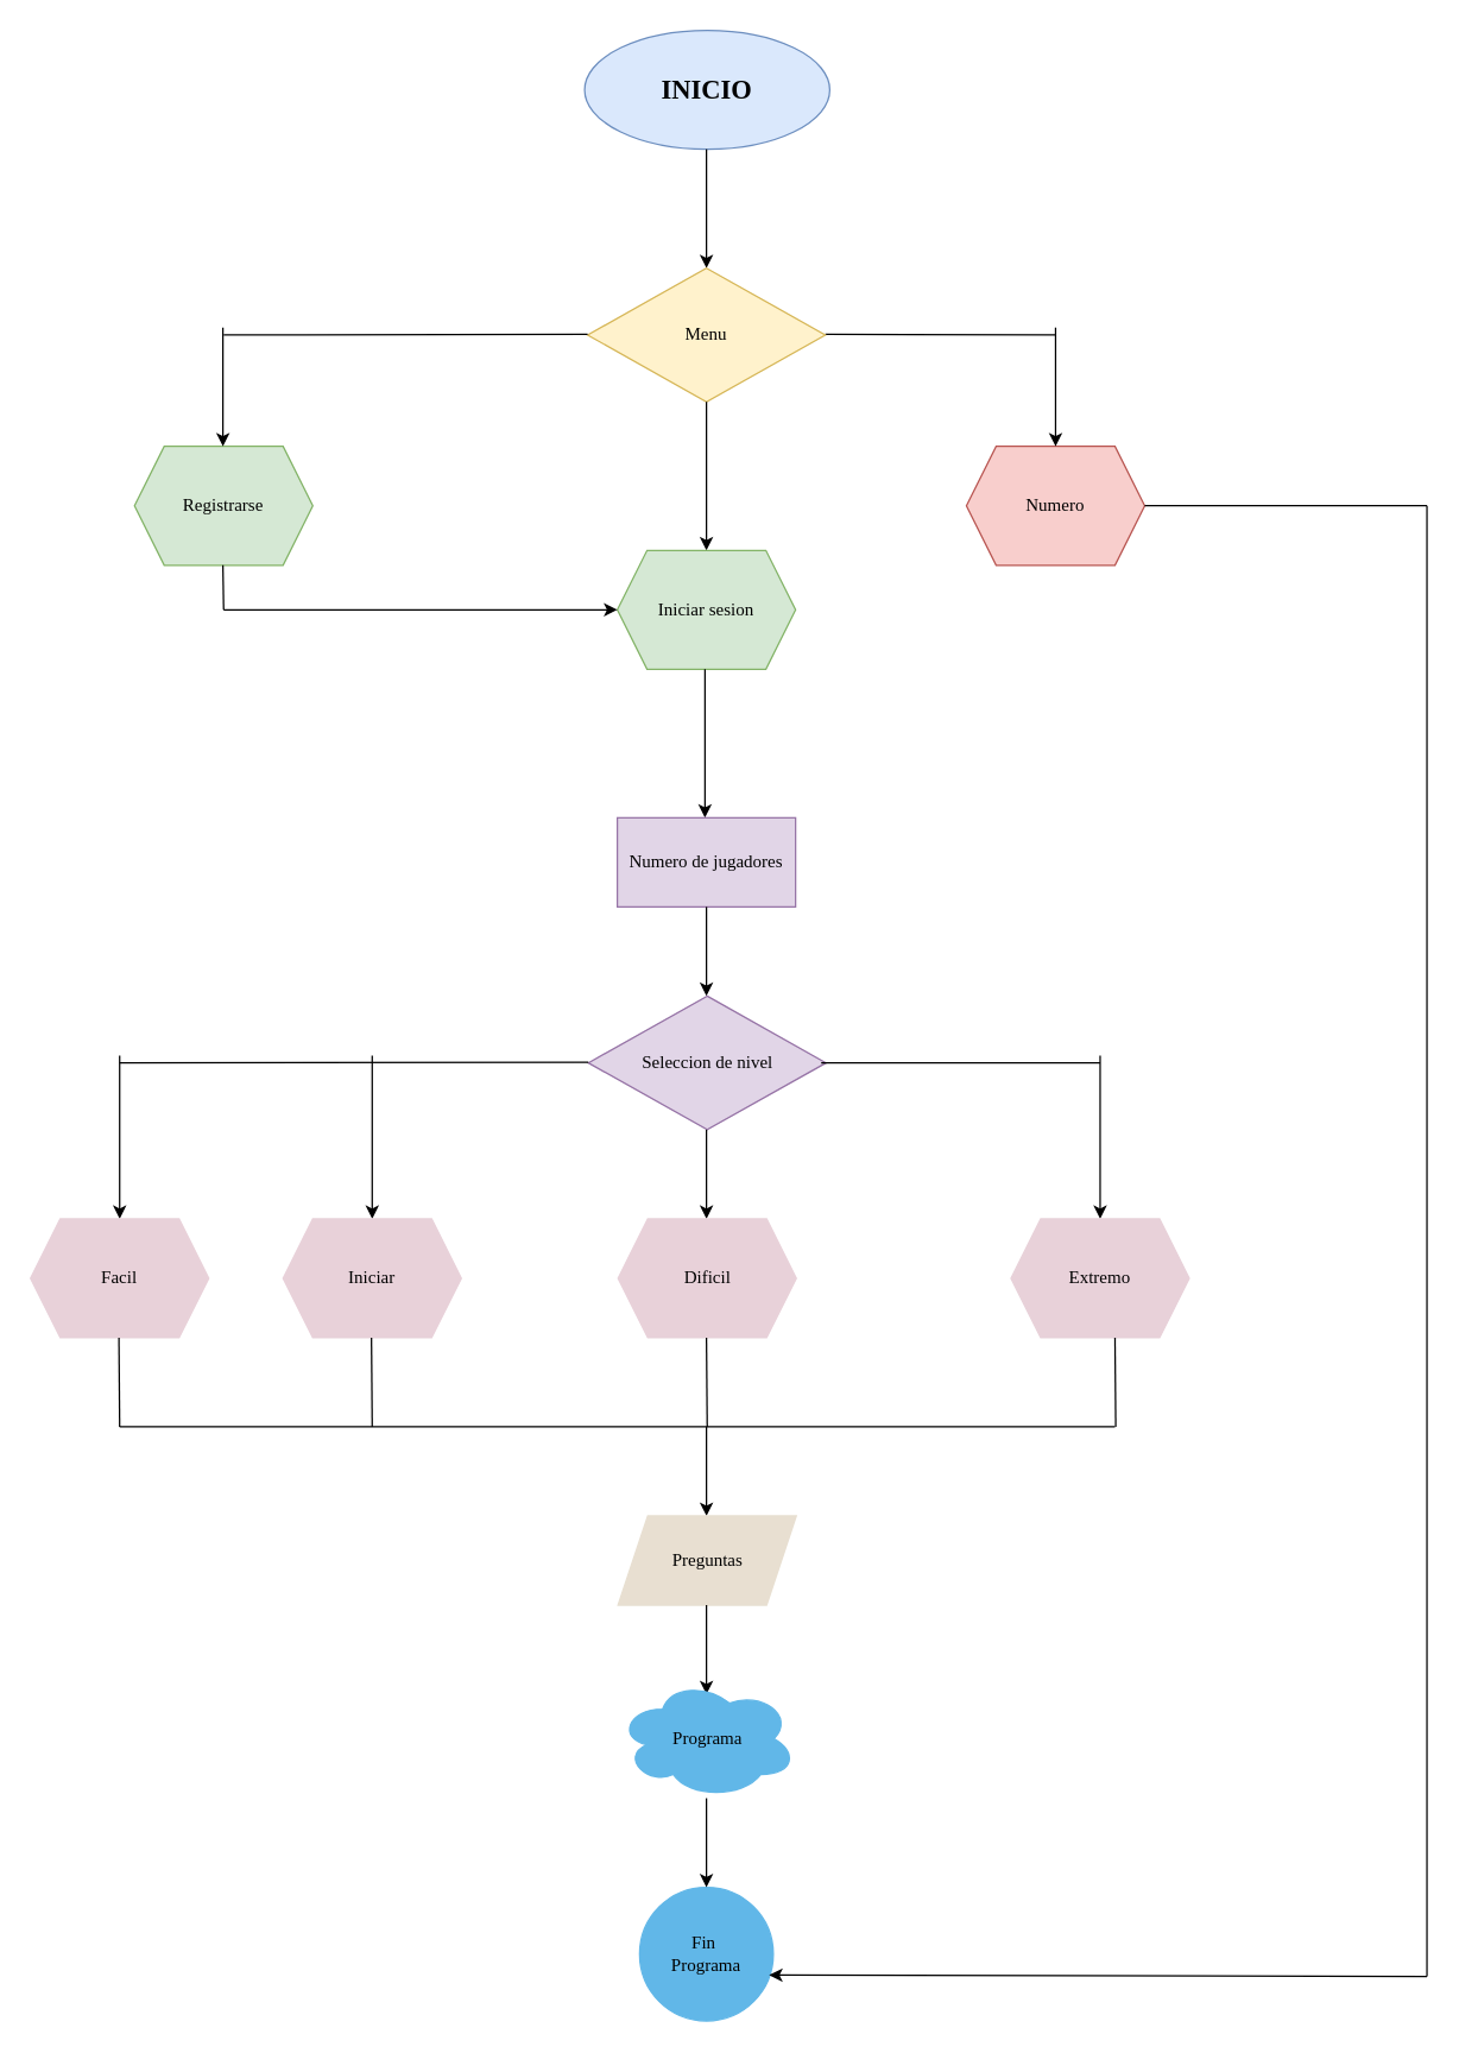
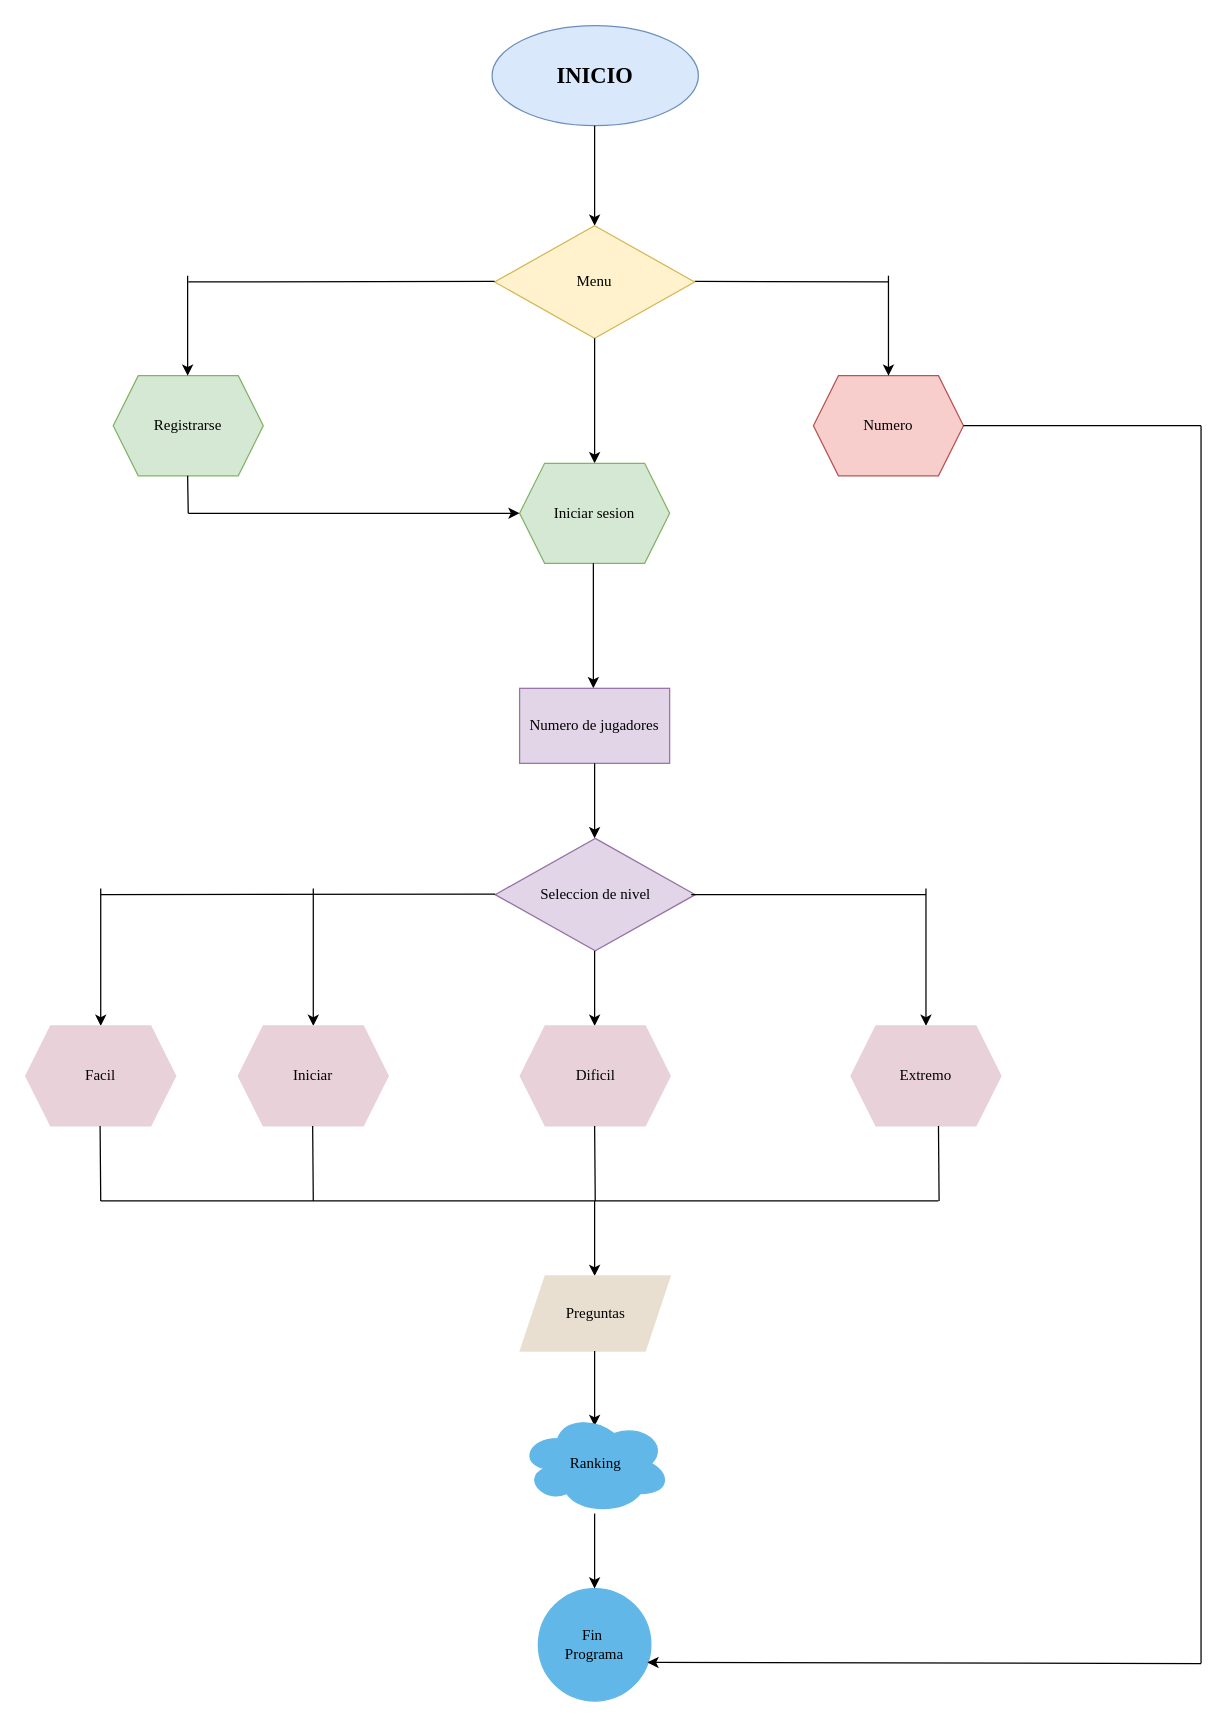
  <mxCell id="0" />
  <mxCell id="1" parent="0" />
  <mxCell id="2" value="&lt;h2&gt;&lt;font face=&quot;Times New Roman&quot;&gt;INICIO&lt;/font&gt;&lt;/h2&gt;" style="ellipse;whiteSpace=wrap;html=1;fillColor=#dae8fc;strokeColor=#6c8ebf;" vertex="1" parent="1"><mxGeometry x="393" y="20" width="165" height="80" as="geometry" /></mxCell>
  <mxCell id="3" value="" style="endArrow=classic;html=1;rounded=0;fontFamily=Times New Roman;" edge="1" parent="1"><mxGeometry width="50" height="50" relative="1" as="geometry"><mxPoint x="475" y="100" as="sourcePoint" /><mxPoint x="475" y="180" as="targetPoint" /><Array as="points" /></mxGeometry></mxCell>
  <mxCell id="4" value="" style="endArrow=none;html=1;rounded=0;fontFamily=Times New Roman;" edge="1" parent="1"><mxGeometry width="50" height="50" relative="1" as="geometry"><mxPoint x="555" y="224.5" as="sourcePoint" /><mxPoint x="710" y="225" as="targetPoint" /></mxGeometry></mxCell>
  <mxCell id="5" value="" style="endArrow=none;html=1;rounded=0;fontFamily=Times New Roman;startArrow=none;" edge="1" parent="1" source="6"><mxGeometry width="50" height="50" relative="1" as="geometry"><mxPoint x="400" y="290" as="sourcePoint" /><mxPoint x="500" y="210" as="targetPoint" /></mxGeometry></mxCell>
  <mxCell id="6" value="Menu" style="rhombus;whiteSpace=wrap;html=1;fontFamily=Times New Roman;fillColor=#fff2cc;strokeColor=#d6b656;" vertex="1" parent="1"><mxGeometry x="395" y="180" width="160" height="90" as="geometry" /></mxCell>
  <mxCell id="7" value="" style="endArrow=none;html=1;rounded=0;fontFamily=Times New Roman;" edge="1" parent="1"><mxGeometry width="50" height="50" relative="1" as="geometry"><mxPoint x="150" y="225" as="sourcePoint" /><mxPoint x="395" y="224.5" as="targetPoint" /></mxGeometry></mxCell>
  <mxCell id="8" value="" style="endArrow=classic;html=1;rounded=0;fontFamily=Times New Roman;entryX=0.5;entryY=0;entryDx=0;entryDy=0;" edge="1" parent="1" target="9"><mxGeometry width="50" height="50" relative="1" as="geometry"><mxPoint x="475" y="270" as="sourcePoint" /><mxPoint x="475" y="350" as="targetPoint" /><Array as="points" /></mxGeometry></mxCell>
  <mxCell id="9" value="Iniciar sesion" style="shape=hexagon;perimeter=hexagonPerimeter2;whiteSpace=wrap;html=1;fixedSize=1;fontFamily=Times New Roman;fillColor=#d5e8d4;strokeColor=#82b366;" vertex="1" parent="1"><mxGeometry x="415" y="370" width="120" height="80" as="geometry" /></mxCell>
  <mxCell id="10" value="Registrarse" style="shape=hexagon;perimeter=hexagonPerimeter2;whiteSpace=wrap;html=1;fixedSize=1;fontFamily=Times New Roman;fillColor=#d5e8d4;strokeColor=#82b366;" vertex="1" parent="1"><mxGeometry x="90" y="300" width="120" height="80" as="geometry" /></mxCell>
  <mxCell id="11" value="Numero" style="shape=hexagon;perimeter=hexagonPerimeter2;whiteSpace=wrap;html=1;fixedSize=1;fontFamily=Times New Roman;fillColor=#f8cecc;strokeColor=#b85450;" vertex="1" parent="1"><mxGeometry x="650" y="300" width="120" height="80" as="geometry" /></mxCell>
  <mxCell id="12" value="" style="endArrow=classic;html=1;rounded=0;fontFamily=Times New Roman;entryX=0.5;entryY=0;entryDx=0;entryDy=0;" edge="1" parent="1" target="11"><mxGeometry width="50" height="50" relative="1" as="geometry"><mxPoint x="710" y="220" as="sourcePoint" /><mxPoint x="710" y="290" as="targetPoint" /></mxGeometry></mxCell>
  <mxCell id="13" value="" style="endArrow=classic;html=1;rounded=0;fontFamily=Times New Roman;entryX=0.5;entryY=0;entryDx=0;entryDy=0;" edge="1" parent="1"><mxGeometry width="50" height="50" relative="1" as="geometry"><mxPoint x="149.5" y="220" as="sourcePoint" /><mxPoint x="149.5" y="300" as="targetPoint" /><Array as="points"><mxPoint x="149.5" y="260" /></Array></mxGeometry></mxCell>
  <mxCell id="14" value="" style="endArrow=classic;html=1;rounded=0;fontFamily=Times New Roman;entryX=0;entryY=0.5;entryDx=0;entryDy=0;" edge="1" parent="1" target="9"><mxGeometry width="50" height="50" relative="1" as="geometry"><mxPoint x="150" y="410" as="sourcePoint" /><mxPoint x="380" y="410" as="targetPoint" /><Array as="points" /></mxGeometry></mxCell>
  <mxCell id="15" value="" style="endArrow=none;html=1;rounded=0;fontFamily=Times New Roman;" edge="1" parent="1"><mxGeometry width="50" height="50" relative="1" as="geometry"><mxPoint x="150" y="410" as="sourcePoint" /><mxPoint x="149.5" y="380" as="targetPoint" /><Array as="points"><mxPoint x="149.5" y="410" /></Array></mxGeometry></mxCell>
  <mxCell id="16" value="" style="endArrow=classic;html=1;rounded=0;fontFamily=Times New Roman;entryX=0.5;entryY=0;entryDx=0;entryDy=0;" edge="1" parent="1"><mxGeometry width="50" height="50" relative="1" as="geometry"><mxPoint x="474" y="450" as="sourcePoint" /><mxPoint x="474" y="550" as="targetPoint" /><Array as="points" /></mxGeometry></mxCell>
  <mxCell id="17" value="Numero de jugadores" style="rounded=0;whiteSpace=wrap;html=1;fontFamily=Times New Roman;fillColor=#e1d5e7;strokeColor=#9673a6;" vertex="1" parent="1"><mxGeometry x="415" y="550" width="120" height="60" as="geometry" /></mxCell>
  <mxCell id="18" value="" style="endArrow=classic;html=1;rounded=0;fontFamily=Times New Roman;" edge="1" parent="1"><mxGeometry width="50" height="50" relative="1" as="geometry"><mxPoint x="475" y="610" as="sourcePoint" /><mxPoint x="475" y="670" as="targetPoint" /><Array as="points" /></mxGeometry></mxCell>
  <mxCell id="19" value="Seleccion de nivel" style="rhombus;whiteSpace=wrap;html=1;fontFamily=Times New Roman;fillColor=#e1d5e7;strokeColor=#9673a6;" vertex="1" parent="1"><mxGeometry x="395.5" y="670" width="160" height="90" as="geometry" /></mxCell>
  <mxCell id="20" value="" style="endArrow=none;html=1;rounded=0;fontFamily=Times New Roman;" edge="1" parent="1"><mxGeometry width="50" height="50" relative="1" as="geometry"><mxPoint x="80" y="715" as="sourcePoint" /><mxPoint x="395.5" y="714.5" as="targetPoint" /></mxGeometry></mxCell>
  <mxCell id="21" value="" style="endArrow=classic;html=1;rounded=0;fontFamily=Times New Roman;entryX=0.5;entryY=0;entryDx=0;entryDy=0;" edge="1" parent="1" target="26"><mxGeometry width="50" height="50" relative="1" as="geometry"><mxPoint x="80" y="710" as="sourcePoint" /><mxPoint x="80" y="770" as="targetPoint" /><Array as="points" /></mxGeometry></mxCell>
  <mxCell id="22" value="" style="endArrow=classic;html=1;rounded=0;fontFamily=Times New Roman;entryX=0.5;entryY=0;entryDx=0;entryDy=0;" edge="1" parent="1" target="28"><mxGeometry width="50" height="50" relative="1" as="geometry"><mxPoint x="250" y="710" as="sourcePoint" /><mxPoint x="250" y="770" as="targetPoint" /><Array as="points" /></mxGeometry></mxCell>
  <mxCell id="23" value="" style="endArrow=classic;html=1;rounded=0;fontFamily=Times New Roman;" edge="1" parent="1"><mxGeometry width="50" height="50" relative="1" as="geometry"><mxPoint x="475" y="760" as="sourcePoint" /><mxPoint x="475" y="820" as="targetPoint" /><Array as="points" /></mxGeometry></mxCell>
  <mxCell id="24" value="" style="endArrow=classic;html=1;rounded=0;fontFamily=Times New Roman;entryX=0.5;entryY=0;entryDx=0;entryDy=0;" edge="1" parent="1" target="29"><mxGeometry width="50" height="50" relative="1" as="geometry"><mxPoint x="740" y="710" as="sourcePoint" /><mxPoint x="740" y="780" as="targetPoint" /><Array as="points" /></mxGeometry></mxCell>
  <mxCell id="25" value="" style="endArrow=none;html=1;rounded=0;fontFamily=Times New Roman;" edge="1" parent="1"><mxGeometry width="50" height="50" relative="1" as="geometry"><mxPoint x="552.25" y="715" as="sourcePoint" /><mxPoint x="740" y="715" as="targetPoint" /></mxGeometry></mxCell>
  <mxCell id="26" value="Facil" style="shape=hexagon;perimeter=hexagonPerimeter2;whiteSpace=wrap;html=1;fixedSize=1;fontFamily=Times New Roman;fillColor=#E8D1D9;strokeColor=#E8D1D9;" vertex="1" parent="1"><mxGeometry x="20" y="820" width="120" height="80" as="geometry" /></mxCell>
  <mxCell id="27" value="Dificil" style="shape=hexagon;perimeter=hexagonPerimeter2;whiteSpace=wrap;html=1;fixedSize=1;fontFamily=Times New Roman;fillColor=#E8D1D9;strokeColor=#E8D1D9;" vertex="1" parent="1"><mxGeometry x="415.5" y="820" width="120" height="80" as="geometry" /></mxCell>
  <mxCell id="28" value="Iniciar" style="shape=hexagon;perimeter=hexagonPerimeter2;whiteSpace=wrap;html=1;fixedSize=1;fontFamily=Times New Roman;fillColor=#E8D1D9;strokeColor=#E8D1D9;" vertex="1" parent="1"><mxGeometry x="190" y="820" width="120" height="80" as="geometry" /></mxCell>
  <mxCell id="29" value="Extremo" style="shape=hexagon;perimeter=hexagonPerimeter2;whiteSpace=wrap;html=1;fixedSize=1;fontFamily=Times New Roman;fillColor=#E8D1D9;strokeColor=#E8D1D9;" vertex="1" parent="1"><mxGeometry x="680" y="820" width="120" height="80" as="geometry" /></mxCell>
  <mxCell id="30" value="" style="endArrow=none;html=1;rounded=0;fontFamily=Times New Roman;" edge="1" parent="1"><mxGeometry width="50" height="50" relative="1" as="geometry"><mxPoint x="770" y="340" as="sourcePoint" /><mxPoint x="960" y="340" as="targetPoint" /></mxGeometry></mxCell>
  <mxCell id="31" value="" style="endArrow=none;html=1;rounded=0;fontFamily=Times New Roman;" edge="1" parent="1"><mxGeometry width="50" height="50" relative="1" as="geometry"><mxPoint x="960" y="1330" as="sourcePoint" /><mxPoint x="960" y="340" as="targetPoint" /></mxGeometry></mxCell>
  <mxCell id="32" value="" style="endArrow=none;html=1;rounded=0;fontFamily=Times New Roman;" edge="1" parent="1"><mxGeometry width="50" height="50" relative="1" as="geometry"><mxPoint x="80" y="960" as="sourcePoint" /><mxPoint x="750" y="960" as="targetPoint" /></mxGeometry></mxCell>
  <mxCell id="33" value="" style="endArrow=none;html=1;rounded=0;fontFamily=Times New Roman;" edge="1" parent="1"><mxGeometry width="50" height="50" relative="1" as="geometry"><mxPoint x="80" y="960" as="sourcePoint" /><mxPoint x="79.5" y="900" as="targetPoint" /></mxGeometry></mxCell>
  <mxCell id="34" value="" style="endArrow=none;html=1;rounded=0;fontFamily=Times New Roman;" edge="1" parent="1"><mxGeometry width="50" height="50" relative="1" as="geometry"><mxPoint x="250" y="960" as="sourcePoint" /><mxPoint x="249.5" y="900" as="targetPoint" /></mxGeometry></mxCell>
  <mxCell id="35" value="" style="endArrow=none;html=1;rounded=0;fontFamily=Times New Roman;" edge="1" parent="1"><mxGeometry width="50" height="50" relative="1" as="geometry"><mxPoint x="475.5" y="960" as="sourcePoint" /><mxPoint x="475" y="900" as="targetPoint" /></mxGeometry></mxCell>
  <mxCell id="36" value="" style="endArrow=none;html=1;rounded=0;fontFamily=Times New Roman;" edge="1" parent="1"><mxGeometry width="50" height="50" relative="1" as="geometry"><mxPoint x="750.5" y="960" as="sourcePoint" /><mxPoint x="750" y="900" as="targetPoint" /></mxGeometry></mxCell>
  <mxCell id="37" value="" style="endArrow=classic;html=1;rounded=0;fontFamily=Times New Roman;" edge="1" parent="1"><mxGeometry width="50" height="50" relative="1" as="geometry"><mxPoint x="475" y="960" as="sourcePoint" /><mxPoint x="475" y="1020" as="targetPoint" /><Array as="points"><mxPoint x="475" y="980" /><mxPoint x="475" y="990" /></Array></mxGeometry></mxCell>
  <mxCell id="38" value="Preguntas" style="shape=parallelogram;perimeter=parallelogramPerimeter;whiteSpace=wrap;html=1;fixedSize=1;fontFamily=Times New Roman;strokeColor=#E8DFD1;fillColor=#E8DFD1;" vertex="1" parent="1"><mxGeometry x="415.5" y="1020" width="120" height="60" as="geometry" /></mxCell>
  <mxCell id="39" value="" style="endArrow=classic;html=1;rounded=0;fontFamily=Times New Roman;" edge="1" parent="1"><mxGeometry width="50" height="50" relative="1" as="geometry"><mxPoint x="475" y="1080" as="sourcePoint" /><mxPoint x="475" y="1140" as="targetPoint" /><Array as="points" /></mxGeometry></mxCell>
  <mxCell id="40" value="Fin&amp;nbsp;&lt;br&gt;Programa" style="ellipse;whiteSpace=wrap;html=1;aspect=fixed;fontFamily=Times New Roman;strokeColor=#61B7E8;fillColor=#61B7E8;" vertex="1" parent="1"><mxGeometry x="430" y="1270" width="90" height="90" as="geometry" /></mxCell>
- <mxCell id="41" value="Programa" style="ellipse;shape=cloud;whiteSpace=wrap;html=1;fontFamily=Times New Roman;strokeColor=#61B7E8;fillColor=#61B7E8;" vertex="1" parent="1"><mxGeometry x="415.5" y="1130" width="120" height="80" as="geometry" /></mxCell>
+ <mxCell id="41" value="Ranking" style="ellipse;shape=cloud;whiteSpace=wrap;html=1;fontFamily=Times New Roman;strokeColor=#61B7E8;fillColor=#61B7E8;" vertex="1" parent="1"><mxGeometry x="415.5" y="1130" width="120" height="80" as="geometry" /></mxCell>
  <mxCell id="42" value="" style="endArrow=classic;html=1;rounded=0;fontFamily=Times New Roman;" edge="1" parent="1"><mxGeometry width="50" height="50" relative="1" as="geometry"><mxPoint x="475" y="1210" as="sourcePoint" /><mxPoint x="475" y="1270" as="targetPoint" /><Array as="points" /></mxGeometry></mxCell>
  <mxCell id="43" value="" style="endArrow=classic;html=1;rounded=0;fontFamily=Times New Roman;entryX=0.969;entryY=0.656;entryDx=0;entryDy=0;entryPerimeter=0;" edge="1" parent="1" target="40"><mxGeometry width="50" height="50" relative="1" as="geometry"><mxPoint x="960" y="1330" as="sourcePoint" /><mxPoint x="810" y="1330" as="targetPoint" /></mxGeometry></mxCell>
